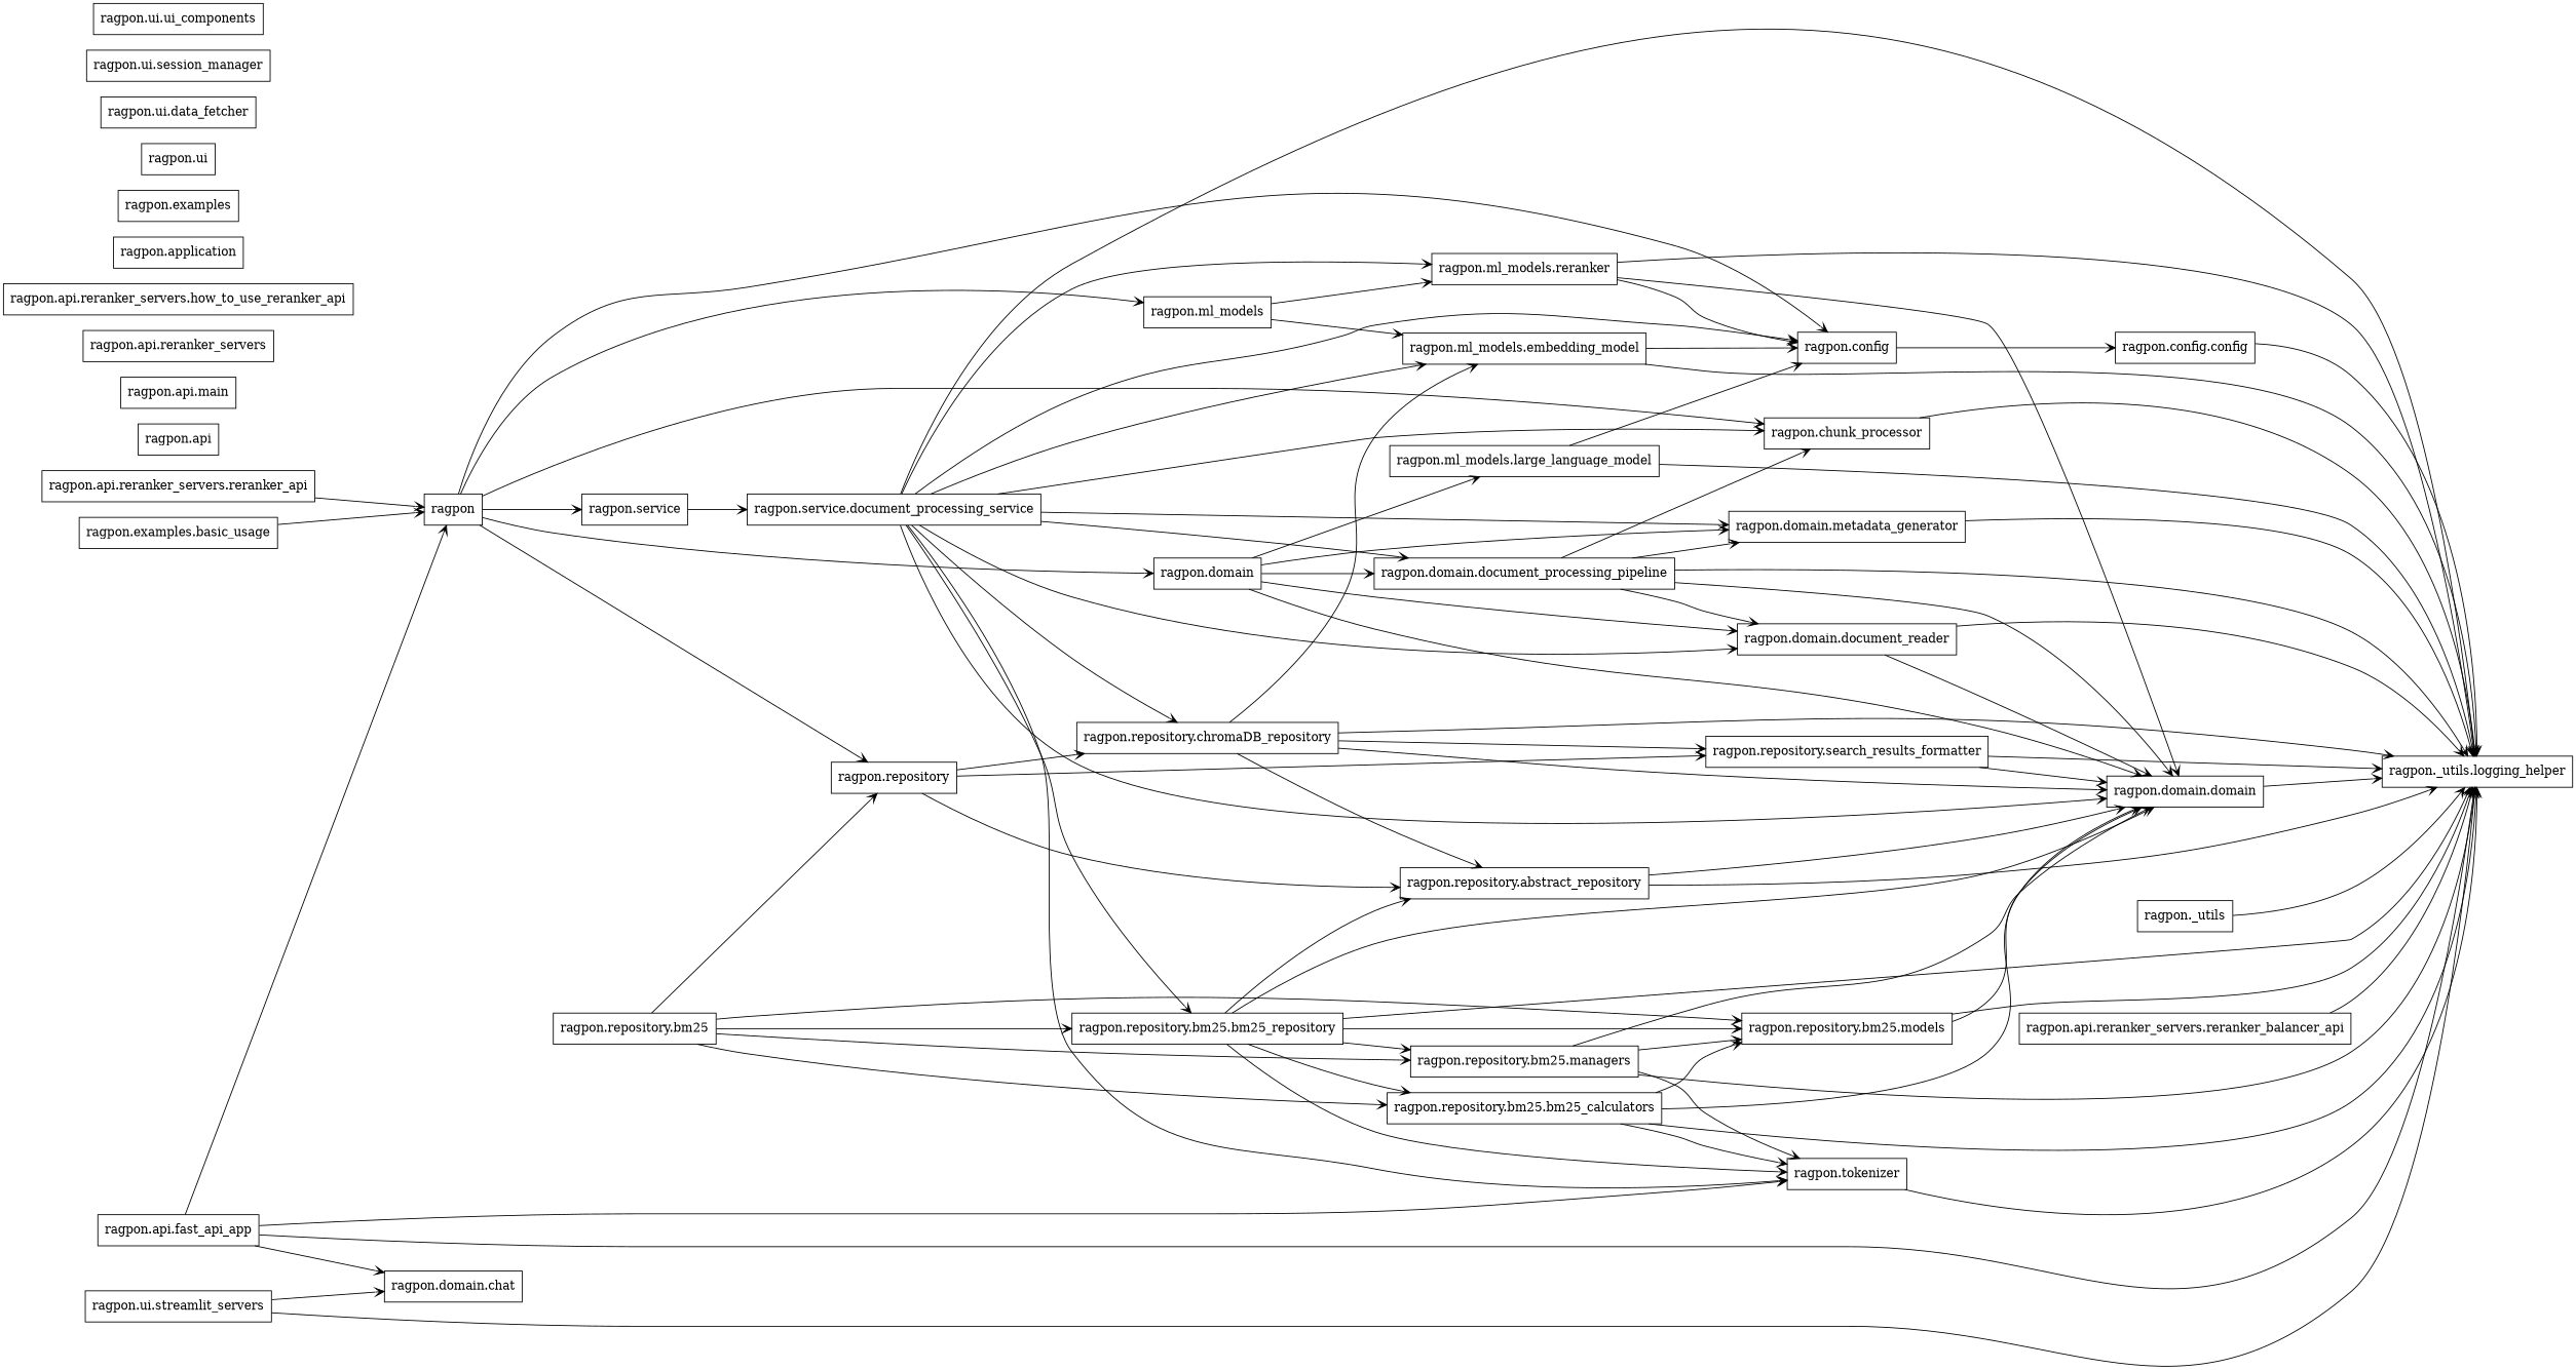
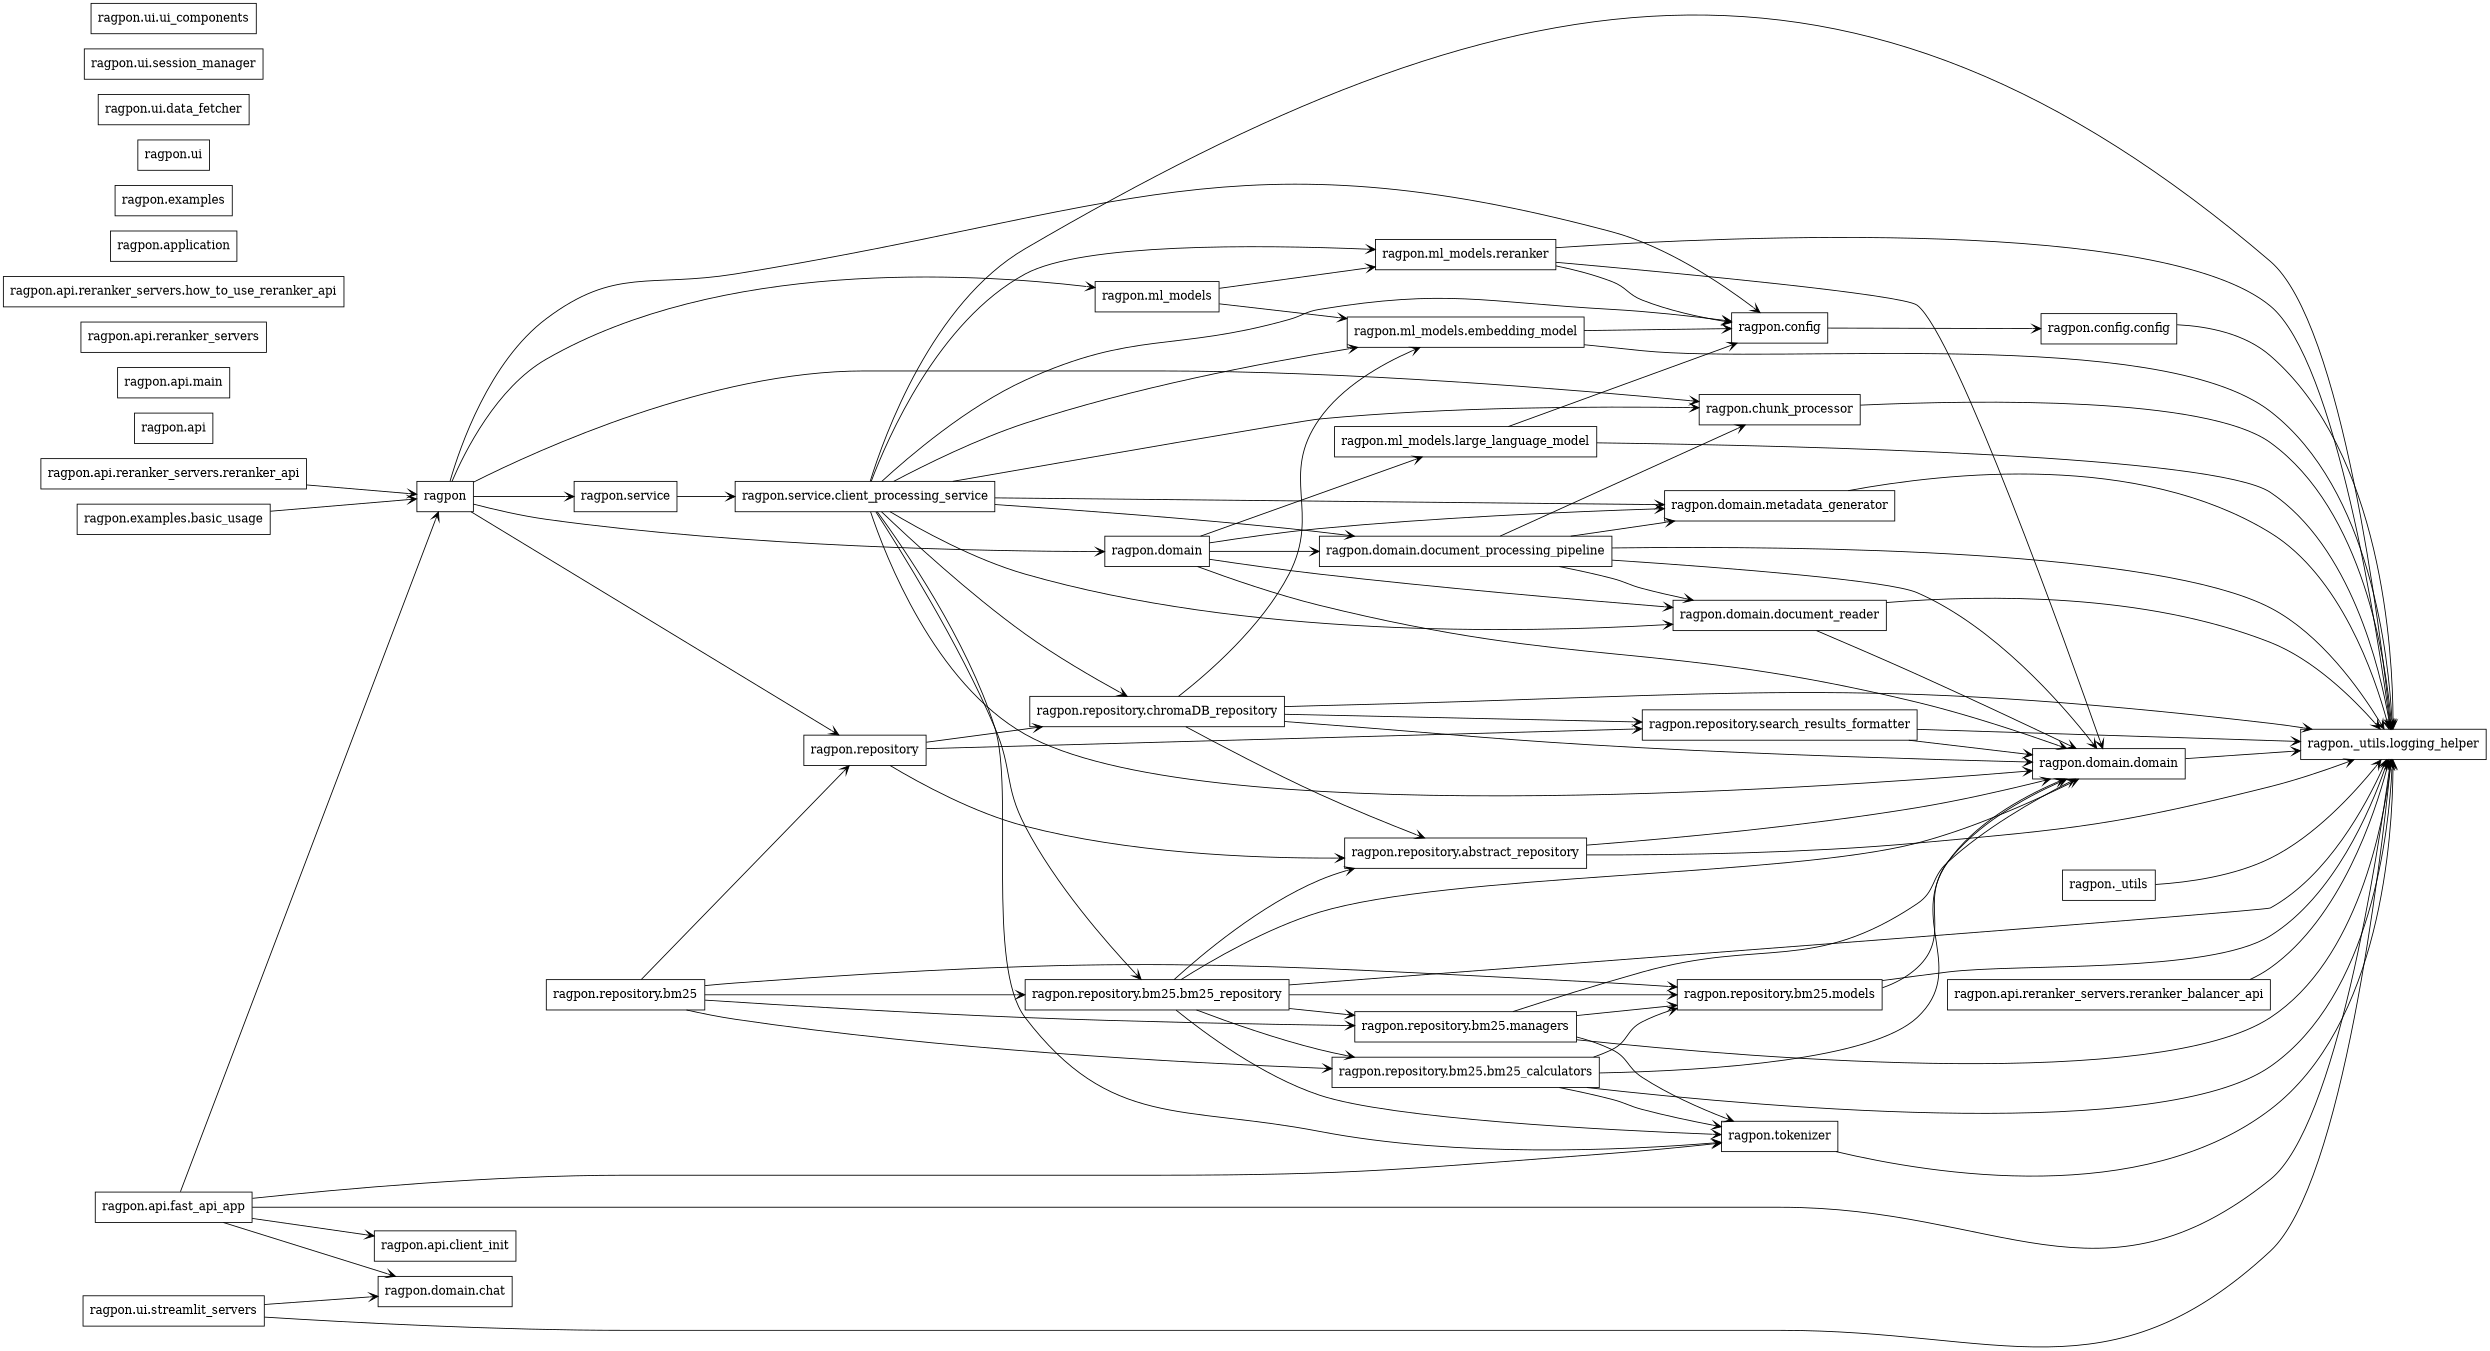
  digraph {
    rankdir=LR
    node [color=black shape=box style=solid]
    edge [arrowhead=open arrowtail=none]
    n1 [label=ragpon]
    n2 [label="ragpon.chunk_processor"]
    n3 [label="ragpon.config"]
    n4 [label="ragpon.domain"]
    n5 [label="ragpon.ml_models"]
    n6 [label="ragpon.repository"]
    n7 [label="ragpon.service"]
    n8 [label="ragpon._utils.logging_helper"]
    n9 [label="ragpon.config.config"]
    n10 [label="ragpon.domain.document_processing_pipeline"]
    n11 [label="ragpon.domain.document_reader"]
    n12 [label="ragpon.domain.domain"]
    n13 [label="ragpon.domain.metadata_generator"]
    n14 [label="ragpon.ml_models.large_language_model"]
    n15 [label="ragpon.ml_models.embedding_model"]
    n16 [label="ragpon.ml_models.reranker"]
    n17 [label="ragpon.repository.abstract_repository"]
    n18 [label="ragpon.repository.chromaDB_repository"]
    n19 [label="ragpon.repository.search_results_formatter"]
-   n20 [label="ragpon.service.document_processing_service"]
+   n20 [label="ragpon.service.client_processing_service"]
    n21 [label="ragpon._utils"]
    n22 [label="ragpon.api"]
+   n23 [label="ragpon.api.client_init"]
    n24 [label="ragpon.api.fast_api_app"]
    n25 [label="ragpon.domain.chat"]
    n26 [label="ragpon.tokenizer"]
    n27 [label="ragpon.api.main"]
    n28 [label="ragpon.api.reranker_servers"]
    n29 [label="ragpon.api.reranker_servers.how_to_use_reranker_api"]
    n30 [label="ragpon.api.reranker_servers.reranker_api"]
    n31 [label="ragpon.api.reranker_servers.reranker_balancer_api"]
    n32 [label="ragpon.application"]
    n33 [label="ragpon.examples"]
    n34 [label="ragpon.examples.basic_usage"]
    n35 [label="ragpon.repository.bm25"]
    n36 [label="ragpon.repository.bm25.bm25_calculators"]
    n37 [label="ragpon.repository.bm25.bm25_repository"]
    n38 [label="ragpon.repository.bm25.managers"]
    n39 [label="ragpon.repository.bm25.models"]
    n40 [label="ragpon.ui"]
    n41 [label="ragpon.ui.data_fetcher"]
    n42 [label="ragpon.ui.session_manager"]
    n43 [label="ragpon.ui.streamlit_servers"]
    n44 [label="ragpon.ui.ui_components"]
    n1 -> n2
    n1 -> n3
    n1 -> n4
    n1 -> n5
    n1 -> n6
    n1 -> n7
    n2 -> n8
    n3 -> n9
    n4 -> n10
    n4 -> n11
    n4 -> n12
    n4 -> n13
    n4 -> n14
    n5 -> n15
    n5 -> n16
    n6 -> n17
    n6 -> n18
    n6 -> n19
    n7 -> n20
    n9 -> n8
    n10 -> n2
    n10 -> n8
    n10 -> n11
    n10 -> n12
    n10 -> n13
    n11 -> n8
    n11 -> n12
    n12 -> n8
    n13 -> n8
    n14 -> n3
    n14 -> n8
    n15 -> n3
    n15 -> n8
    n16 -> n3
    n16 -> n8
    n16 -> n12
    n17 -> n8
    n17 -> n12
    n18 -> n8
    n18 -> n12
    n18 -> n15
    n18 -> n17
    n18 -> n19
    n19 -> n8
    n19 -> n12
    n20 -> n2
    n20 -> n3
    n20 -> n8
    n20 -> n10
    n20 -> n11
    n20 -> n12
    n20 -> n13
    n20 -> n15
    n20 -> n16
    n20 -> n18
    n20 -> n26
    n20 -> n37
    n21 -> n8
    n24 -> n1
    n24 -> n8
+   n24 -> n23
    n24 -> n25
    n24 -> n26
    n26 -> n8
    n30 -> n1
    n31 -> n8
    n34 -> n1
    n35 -> n6
    n35 -> n36
    n35 -> n37
    n35 -> n38
    n35 -> n39
    n36 -> n8
    n36 -> n12
    n36 -> n26
    n36 -> n39
    n37 -> n8
    n37 -> n12
    n37 -> n17
    n37 -> n26
    n37 -> n36
    n37 -> n38
    n37 -> n39
    n38 -> n8
    n38 -> n12
    n38 -> n26
    n38 -> n39
    n39 -> n8
    n39 -> n12
    n43 -> n8
    n43 -> n25
  }
